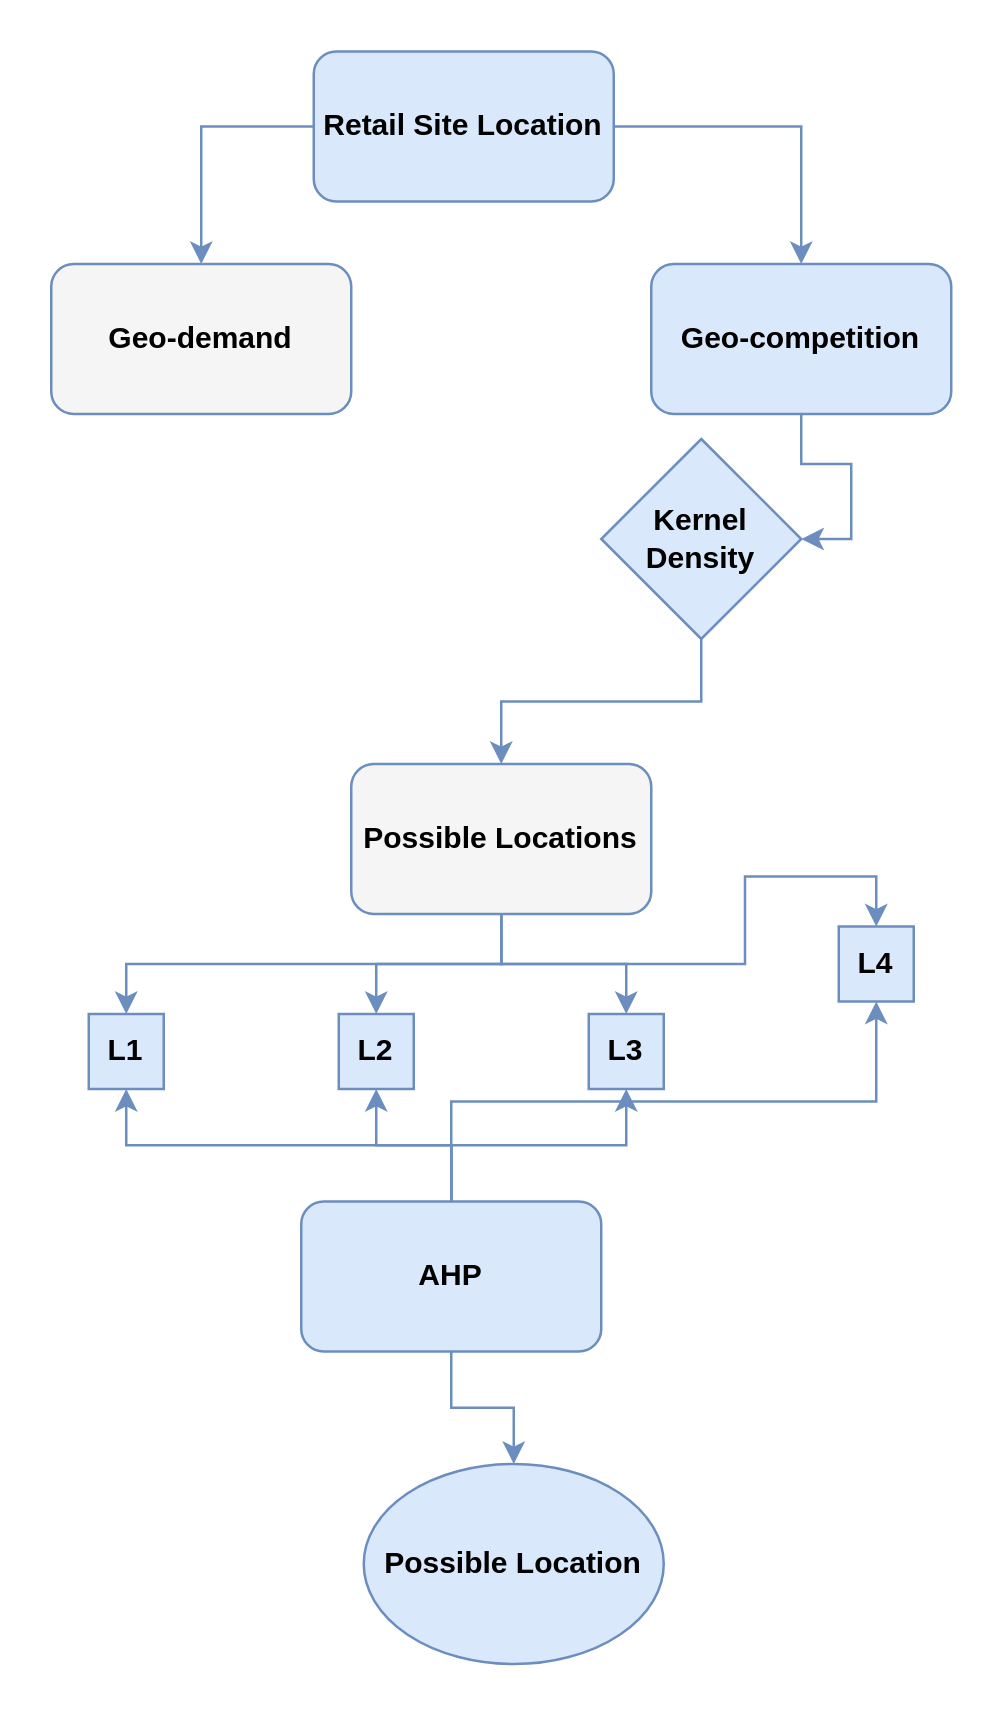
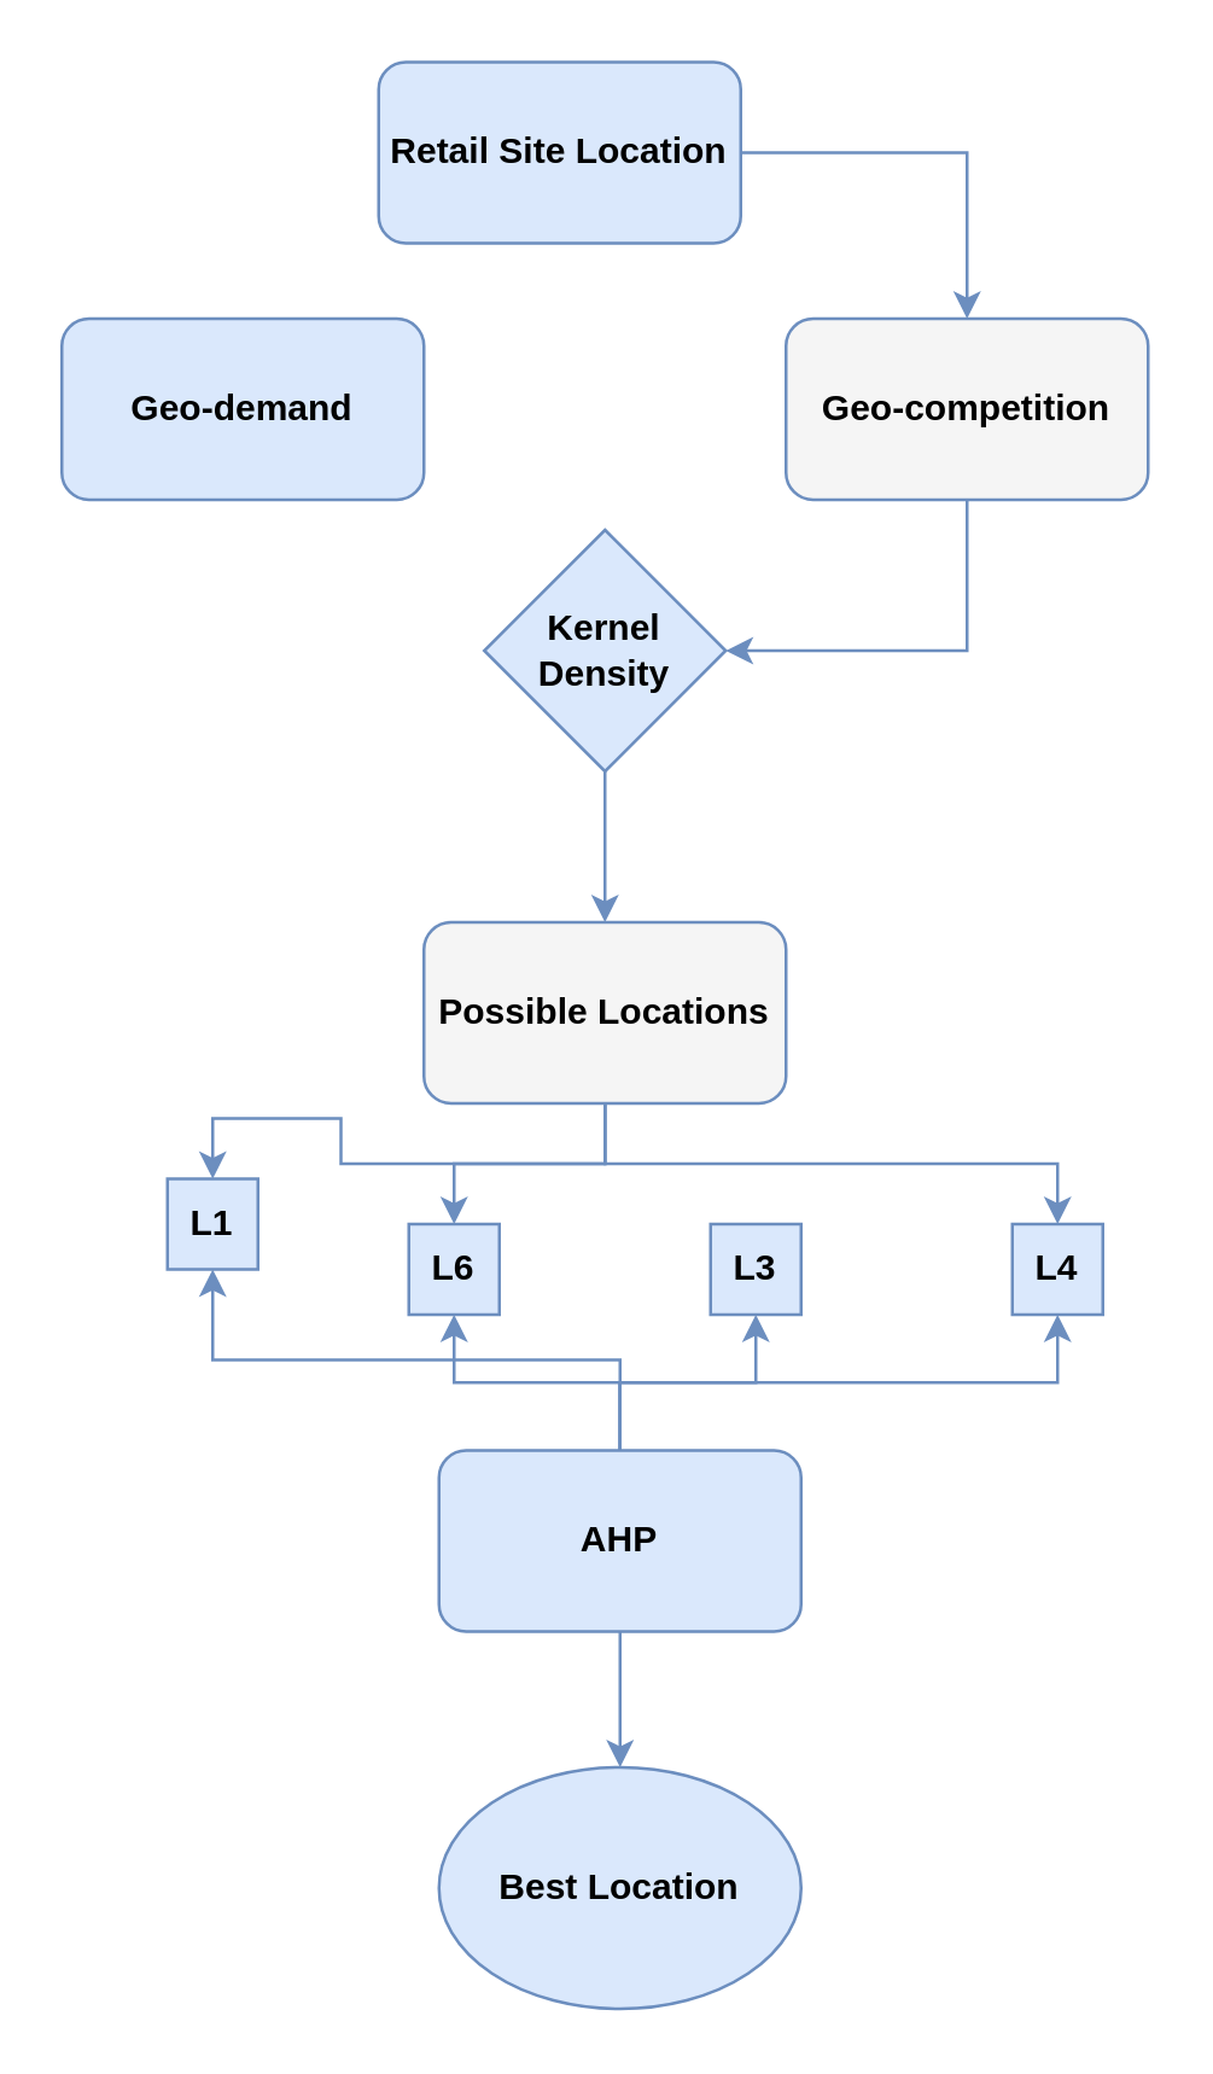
  <mxCell id="0" />
  <mxCell id="1" parent="0" />
- <mxCell id="2" style="edgeStyle=orthogonalEdgeStyle;rounded=0;orthogonalLoop=1;jettySize=auto;html=1;entryX=0.5;entryY=0;entryDx=0;entryDy=0;exitX=0;exitY=0.5;exitDx=0;exitDy=0;fontStyle=1;fillColor=#dae8fc;strokeColor=#6c8ebf;" parent="1" source="4" target="5" edge="1"><mxGeometry relative="1" as="geometry" /></mxCell>
  <mxCell id="3" style="edgeStyle=orthogonalEdgeStyle;rounded=0;orthogonalLoop=1;jettySize=auto;html=1;exitX=1;exitY=0.5;exitDx=0;exitDy=0;entryX=0.5;entryY=0;entryDx=0;entryDy=0;fontStyle=1;fillColor=#dae8fc;strokeColor=#6c8ebf;" parent="1" source="4" target="7" edge="1"><mxGeometry relative="1" as="geometry" /></mxCell>
  <mxCell id="4" value="Retail Site Location" style="rounded=1;whiteSpace=wrap;html=1;fontStyle=1;fillColor=#dae8fc;strokeColor=#6c8ebf;fontColor=#000000;" parent="1" vertex="1"><mxGeometry x="125" y="20" width="120" height="60" as="geometry" /></mxCell>
- <mxCell id="5" value="Geo-demand" style="rounded=1;whiteSpace=wrap;html=1;fontStyle=1;fillColor=#f5f5f5;strokeColor=#6c8ebf;fontColor=#000000;" parent="1" vertex="1"><mxGeometry x="20" y="105" width="120" height="60" as="geometry" /></mxCell>
+ <mxCell id="5" value="Geo-demand" style="rounded=1;whiteSpace=wrap;html=1;fontStyle=1;fillColor=#dae8fc;strokeColor=#6c8ebf;fontColor=#000000;" parent="1" vertex="1"><mxGeometry x="20" y="105" width="120" height="60" as="geometry" /></mxCell>
  <mxCell id="6" style="edgeStyle=orthogonalEdgeStyle;rounded=0;orthogonalLoop=1;jettySize=auto;html=1;entryX=1;entryY=0.5;entryDx=0;entryDy=0;exitX=0.5;exitY=1;exitDx=0;exitDy=0;fontStyle=1;fillColor=#dae8fc;strokeColor=#6c8ebf;" parent="1" source="7" target="9" edge="1"><mxGeometry relative="1" as="geometry" /></mxCell>
- <mxCell id="7" value="Geo-competition" style="rounded=1;whiteSpace=wrap;html=1;fontStyle=1;fillColor=#dae8fc;strokeColor=#6c8ebf;fontColor=#000000;" parent="1" vertex="1"><mxGeometry x="260" y="105" width="120" height="60" as="geometry" /></mxCell>
+ <mxCell id="7" value="Geo-competition" style="rounded=1;whiteSpace=wrap;html=1;fontStyle=1;fillColor=#f5f5f5;strokeColor=#6c8ebf;fontColor=#000000;" parent="1" vertex="1"><mxGeometry x="260" y="105" width="120" height="60" as="geometry" /></mxCell>
  <mxCell id="8" style="edgeStyle=orthogonalEdgeStyle;rounded=0;orthogonalLoop=1;jettySize=auto;html=1;entryX=0.5;entryY=0;entryDx=0;entryDy=0;fontStyle=1;fillColor=#dae8fc;strokeColor=#6c8ebf;" parent="1" source="9" target="14" edge="1"><mxGeometry relative="1" as="geometry" /></mxCell>
- <mxCell id="9" value="Kernel Density" style="rhombus;whiteSpace=wrap;html=1;fontStyle=1;fillColor=#dae8fc;strokeColor=#6c8ebf;fontColor=#000000;" parent="1" vertex="1"><mxGeometry x="240" y="175" width="80" height="80" as="geometry" /></mxCell>
+ <mxCell id="9" value="Kernel Density" style="rhombus;whiteSpace=wrap;html=1;fontStyle=1;fillColor=#dae8fc;strokeColor=#6c8ebf;fontColor=#000000;" parent="1" vertex="1"><mxGeometry x="160" y="175" width="80" height="80" as="geometry" /></mxCell>
  <mxCell id="10" style="edgeStyle=orthogonalEdgeStyle;rounded=0;orthogonalLoop=1;jettySize=auto;html=1;entryX=0.5;entryY=0;entryDx=0;entryDy=0;exitX=0.5;exitY=1;exitDx=0;exitDy=0;fontStyle=1;fillColor=#dae8fc;strokeColor=#6c8ebf;" parent="1" source="14" target="15" edge="1"><mxGeometry relative="1" as="geometry" /></mxCell>
  <mxCell id="11" style="edgeStyle=orthogonalEdgeStyle;rounded=0;orthogonalLoop=1;jettySize=auto;html=1;entryX=0.5;entryY=0;entryDx=0;entryDy=0;fontStyle=1;fillColor=#dae8fc;strokeColor=#6c8ebf;" parent="1" source="14" target="16" edge="1"><mxGeometry relative="1" as="geometry" /></mxCell>
- <mxCell id="12" style="edgeStyle=orthogonalEdgeStyle;rounded=0;orthogonalLoop=1;jettySize=auto;html=1;fontStyle=1;fillColor=#dae8fc;strokeColor=#6c8ebf;" parent="1" source="14" target="17" edge="1"><mxGeometry relative="1" as="geometry" /></mxCell>
  <mxCell id="13" style="edgeStyle=orthogonalEdgeStyle;rounded=0;orthogonalLoop=1;jettySize=auto;html=1;entryX=0.5;entryY=0;entryDx=0;entryDy=0;exitX=0.5;exitY=1;exitDx=0;exitDy=0;fontStyle=1;fillColor=#dae8fc;strokeColor=#6c8ebf;" parent="1" source="14" target="18" edge="1"><mxGeometry relative="1" as="geometry" /></mxCell>
  <mxCell id="14" value="Possible Locations" style="rounded=1;whiteSpace=wrap;html=1;fontStyle=1;fillColor=#f5f5f5;strokeColor=#6c8ebf;fontColor=#000000;" parent="1" vertex="1"><mxGeometry x="140" y="305" width="120" height="60" as="geometry" /></mxCell>
- <mxCell id="15" value="L1" style="text;html=1;strokeColor=#6c8ebf;fillColor=#dae8fc;align=center;verticalAlign=middle;whiteSpace=wrap;rounded=0;fontStyle=1;fontColor=#000000;" parent="1" vertex="1"><mxGeometry x="35" y="405" width="30" height="30" as="geometry" /></mxCell>
- <mxCell id="16" value="L2" style="text;html=1;strokeColor=#6c8ebf;fillColor=#dae8fc;align=center;verticalAlign=middle;whiteSpace=wrap;rounded=0;fontStyle=1;fontColor=#000000;" parent="1" vertex="1"><mxGeometry x="135" y="405" width="30" height="30" as="geometry" /></mxCell>
+ <mxCell id="15" value="L1" style="text;html=1;strokeColor=#6c8ebf;fillColor=#dae8fc;align=center;verticalAlign=middle;whiteSpace=wrap;rounded=0;fontStyle=1;fontColor=#000000;" parent="1" vertex="1"><mxGeometry x="55" y="390" width="30" height="30" as="geometry" /></mxCell>
+ <mxCell id="16" value="L6" style="text;html=1;strokeColor=#6c8ebf;fillColor=#dae8fc;align=center;verticalAlign=middle;whiteSpace=wrap;rounded=0;fontStyle=1;fontColor=#000000;" parent="1" vertex="1"><mxGeometry x="135" y="405" width="30" height="30" as="geometry" /></mxCell>
  <mxCell id="17" value="L3" style="text;html=1;strokeColor=#6c8ebf;fillColor=#dae8fc;align=center;verticalAlign=middle;whiteSpace=wrap;rounded=0;fontStyle=1;fontColor=#000000;" parent="1" vertex="1"><mxGeometry x="235" y="405" width="30" height="30" as="geometry" /></mxCell>
- <mxCell id="18" value="L4" style="text;html=1;strokeColor=#6c8ebf;fillColor=#dae8fc;align=center;verticalAlign=middle;whiteSpace=wrap;rounded=0;fontStyle=1;fontColor=#000000;" parent="1" vertex="1"><mxGeometry x="335" y="370" width="30" height="30" as="geometry" /></mxCell>
+ <mxCell id="18" value="L4" style="text;html=1;strokeColor=#6c8ebf;fillColor=#dae8fc;align=center;verticalAlign=middle;whiteSpace=wrap;rounded=0;fontStyle=1;fontColor=#000000;" parent="1" vertex="1"><mxGeometry x="335" y="405" width="30" height="30" as="geometry" /></mxCell>
  <mxCell id="19" style="edgeStyle=orthogonalEdgeStyle;rounded=0;orthogonalLoop=1;jettySize=auto;html=1;entryX=0.5;entryY=1;entryDx=0;entryDy=0;fontStyle=1;fillColor=#dae8fc;strokeColor=#6c8ebf;" parent="1" source="24" target="16" edge="1"><mxGeometry relative="1" as="geometry" /></mxCell>
  <mxCell id="20" style="edgeStyle=orthogonalEdgeStyle;rounded=0;orthogonalLoop=1;jettySize=auto;html=1;entryX=0.5;entryY=1;entryDx=0;entryDy=0;fontStyle=1;fillColor=#dae8fc;strokeColor=#6c8ebf;" parent="1" source="24" target="17" edge="1"><mxGeometry relative="1" as="geometry" /></mxCell>
  <mxCell id="21" style="edgeStyle=orthogonalEdgeStyle;rounded=0;orthogonalLoop=1;jettySize=auto;html=1;entryX=0.5;entryY=1;entryDx=0;entryDy=0;exitX=0.5;exitY=0;exitDx=0;exitDy=0;fontStyle=1;fillColor=#dae8fc;strokeColor=#6c8ebf;" parent="1" source="24" target="18" edge="1"><mxGeometry relative="1" as="geometry" /></mxCell>
  <mxCell id="22" style="edgeStyle=orthogonalEdgeStyle;rounded=0;orthogonalLoop=1;jettySize=auto;html=1;entryX=0.5;entryY=1;entryDx=0;entryDy=0;exitX=0.5;exitY=0;exitDx=0;exitDy=0;fontStyle=1;fillColor=#dae8fc;strokeColor=#6c8ebf;" parent="1" source="24" target="15" edge="1"><mxGeometry relative="1" as="geometry" /></mxCell>
  <mxCell id="23" style="edgeStyle=orthogonalEdgeStyle;rounded=0;orthogonalLoop=1;jettySize=auto;html=1;entryX=0.5;entryY=0;entryDx=0;entryDy=0;fontStyle=1;fillColor=#dae8fc;strokeColor=#6c8ebf;" parent="1" source="24" target="25" edge="1"><mxGeometry relative="1" as="geometry" /></mxCell>
- <mxCell id="24" value="AHP" style="rounded=1;whiteSpace=wrap;html=1;fontStyle=1;fillColor=#dae8fc;strokeColor=#6c8ebf;fontColor=#000000;" parent="1" vertex="1"><mxGeometry x="120" y="480" width="120" height="60" as="geometry" /></mxCell>
- <mxCell id="25" value="Possible Location" style="ellipse;whiteSpace=wrap;html=1;fontStyle=1;fillColor=#dae8fc;strokeColor=#6c8ebf;fontColor=#000000;" parent="1" vertex="1"><mxGeometry x="145" y="585" width="120" height="80" as="geometry" /></mxCell>
+ <mxCell id="24" value="AHP" style="rounded=1;whiteSpace=wrap;html=1;fontStyle=1;fillColor=#dae8fc;strokeColor=#6c8ebf;fontColor=#000000;" parent="1" vertex="1"><mxGeometry x="145" y="480" width="120" height="60" as="geometry" /></mxCell>
+ <mxCell id="25" value="Best Location" style="ellipse;whiteSpace=wrap;html=1;fontStyle=1;fillColor=#dae8fc;strokeColor=#6c8ebf;fontColor=#000000;" parent="1" vertex="1"><mxGeometry x="145" y="585" width="120" height="80" as="geometry" /></mxCell>
